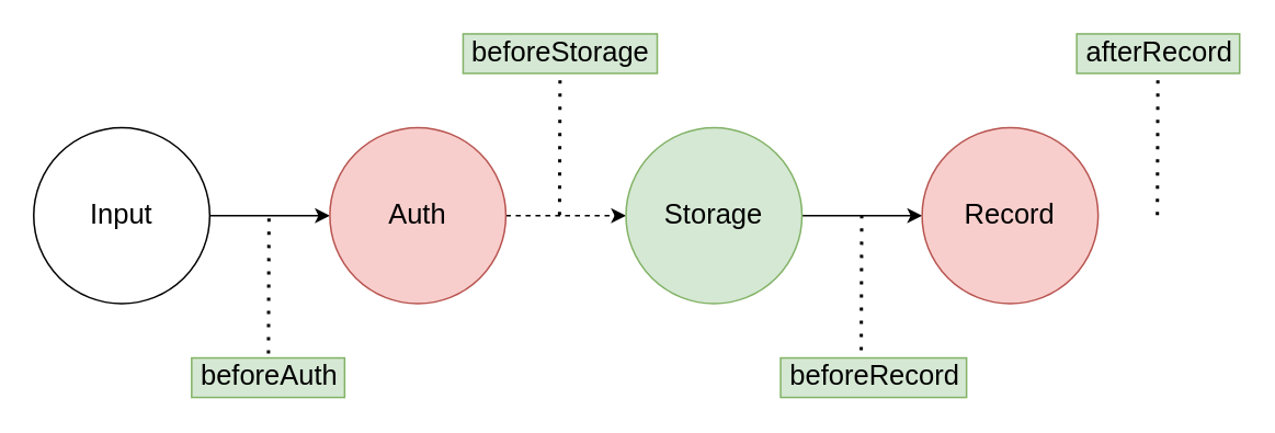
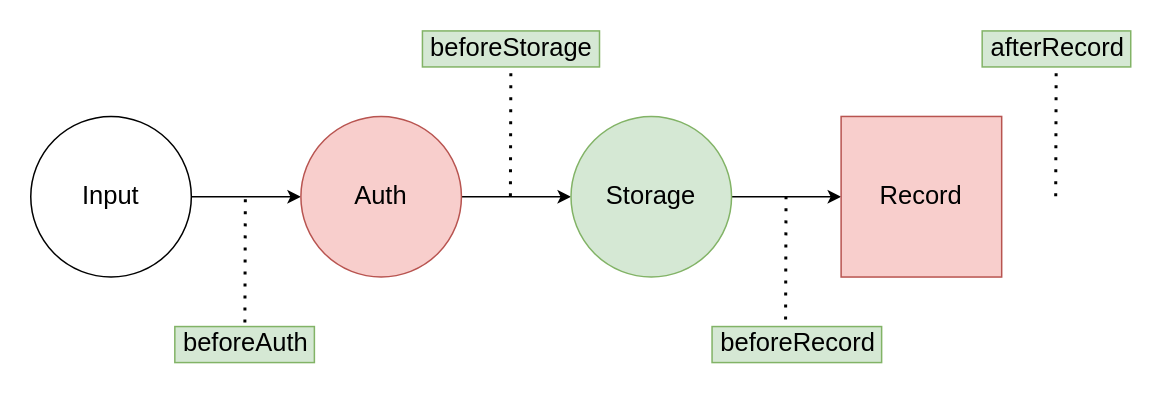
  <mxCell id="0" />
  <mxCell id="1" parent="0" />
  <mxCell id="2" style="edgeStyle=orthogonalEdgeStyle;rounded=0;orthogonalLoop=1;jettySize=auto;html=1;exitX=1;exitY=0.5;exitDx=0;exitDy=0;entryX=0;entryY=0.5;entryDx=0;entryDy=0;fontSize=17;" parent="1" source="3" target="5" edge="1"><mxGeometry relative="1" as="geometry" /></mxCell>
  <mxCell id="3" value="Input" style="ellipse;whiteSpace=wrap;html=1;aspect=fixed;fontSize=17;" parent="1" vertex="1"><mxGeometry x="20" y="77" width="107" height="107" as="geometry" /></mxCell>
- <mxCell id="4" style="edgeStyle=orthogonalEdgeStyle;rounded=0;orthogonalLoop=1;jettySize=auto;html=1;exitX=1;exitY=0.5;exitDx=0;exitDy=0;entryX=0;entryY=0.5;entryDx=0;entryDy=0;fontSize=17;dashed=1;" parent="1" source="5" target="7" edge="1"><mxGeometry relative="1" as="geometry" /></mxCell>
+ <mxCell id="4" style="edgeStyle=orthogonalEdgeStyle;rounded=0;orthogonalLoop=1;jettySize=auto;html=1;exitX=1;exitY=0.5;exitDx=0;exitDy=0;entryX=0;entryY=0.5;entryDx=0;entryDy=0;fontSize=17;" parent="1" source="5" target="7" edge="1"><mxGeometry relative="1" as="geometry" /></mxCell>
  <mxCell id="5" value="Auth" style="ellipse;whiteSpace=wrap;html=1;aspect=fixed;fontSize=17;fillColor=#f8cecc;strokeColor=#b85450;" parent="1" vertex="1"><mxGeometry x="200" y="77" width="107" height="107" as="geometry" /></mxCell>
  <mxCell id="6" style="edgeStyle=orthogonalEdgeStyle;rounded=0;orthogonalLoop=1;jettySize=auto;html=1;exitX=1;exitY=0.5;exitDx=0;exitDy=0;entryX=0;entryY=0.5;entryDx=0;entryDy=0;fontSize=17;" parent="1" source="7" target="8" edge="1"><mxGeometry relative="1" as="geometry" /></mxCell>
  <mxCell id="7" value="Storage" style="ellipse;whiteSpace=wrap;html=1;aspect=fixed;fontSize=17;fillColor=#d5e8d4;strokeColor=#82b366;" parent="1" vertex="1"><mxGeometry x="380" y="77" width="107" height="107" as="geometry" /></mxCell>
- <mxCell id="8" value="Record" style="ellipse;whiteSpace=wrap;html=1;aspect=fixed;fontSize=17;fillColor=#f8cecc;strokeColor=#b85450;" parent="1" vertex="1"><mxGeometry x="560" y="77" width="107" height="107" as="geometry" /></mxCell>
+ <mxCell id="8" value="Record" style="whiteSpace=wrap;html=1;aspect=fixed;fontSize=17;fillColor=#f8cecc;strokeColor=#b85450;rounded=0;" parent="1" vertex="1"><mxGeometry x="560" y="77" width="107" height="107" as="geometry" /></mxCell>
  <mxCell id="9" value="beforeAuth" style="text;html=1;align=center;verticalAlign=middle;resizable=0;points=[];autosize=1;strokeColor=#82b366;fillColor=#d5e8d4;fontSize=17;" parent="1" vertex="1"><mxGeometry x="116" y="217" width="93" height="24" as="geometry" /></mxCell>
  <mxCell id="10" value="beforeStorage" style="text;html=1;align=center;verticalAlign=middle;resizable=0;points=[];autosize=1;strokeColor=#82b366;fillColor=#d5e8d4;fontSize=17;" parent="1" vertex="1"><mxGeometry x="281" y="20" width="118" height="24" as="geometry" /></mxCell>
  <mxCell id="11" value="beforeRecord" style="text;html=1;align=center;verticalAlign=middle;resizable=0;points=[];autosize=1;strokeColor=#82b366;fillColor=#d5e8d4;fontSize=17;" parent="1" vertex="1"><mxGeometry x="474" y="217" width="113" height="24" as="geometry" /></mxCell>
  <mxCell id="12" value="" style="endArrow=none;dashed=1;html=1;dashPattern=1 3;strokeWidth=2;rounded=0;fontSize=17;exitX=0.502;exitY=-0.115;exitDx=0;exitDy=0;exitPerimeter=0;" parent="1" source="9" edge="1"><mxGeometry width="50" height="50" relative="1" as="geometry"><mxPoint x="161" y="214" as="sourcePoint" /><mxPoint x="163" y="128" as="targetPoint" /></mxGeometry></mxCell>
  <mxCell id="13" value="" style="endArrow=none;dashed=1;html=1;dashPattern=1 3;strokeWidth=2;rounded=0;fontSize=17;exitX=0.502;exitY=-0.115;exitDx=0;exitDy=0;exitPerimeter=0;" parent="1" edge="1"><mxGeometry width="50" height="50" relative="1" as="geometry"><mxPoint x="339.616" y="130.24" as="sourcePoint" /><mxPoint x="339.93" y="44" as="targetPoint" /></mxGeometry></mxCell>
  <mxCell id="14" value="" style="endArrow=none;dashed=1;html=1;dashPattern=1 3;strokeWidth=2;rounded=0;fontSize=17;exitX=0.502;exitY=-0.115;exitDx=0;exitDy=0;exitPerimeter=0;" parent="1" edge="1"><mxGeometry width="50" height="50" relative="1" as="geometry"><mxPoint x="522.996" y="212.24" as="sourcePoint" /><mxPoint x="523.31" y="126" as="targetPoint" /></mxGeometry></mxCell>
  <mxCell id="15" value="" style="endArrow=none;dashed=1;html=1;dashPattern=1 3;strokeWidth=2;rounded=0;fontSize=17;exitX=0.502;exitY=-0.115;exitDx=0;exitDy=0;exitPerimeter=0;" parent="1" edge="1"><mxGeometry width="50" height="50" relative="1" as="geometry"><mxPoint x="702.996" y="130.24" as="sourcePoint" /><mxPoint x="703.31" y="44" as="targetPoint" /></mxGeometry></mxCell>
  <mxCell id="16" value="afterRecord" style="text;html=1;align=center;verticalAlign=middle;resizable=0;points=[];autosize=1;strokeColor=#82b366;fillColor=#d5e8d4;fontSize=17;" parent="1" vertex="1"><mxGeometry x="654" y="20" width="99" height="24" as="geometry" /></mxCell>
